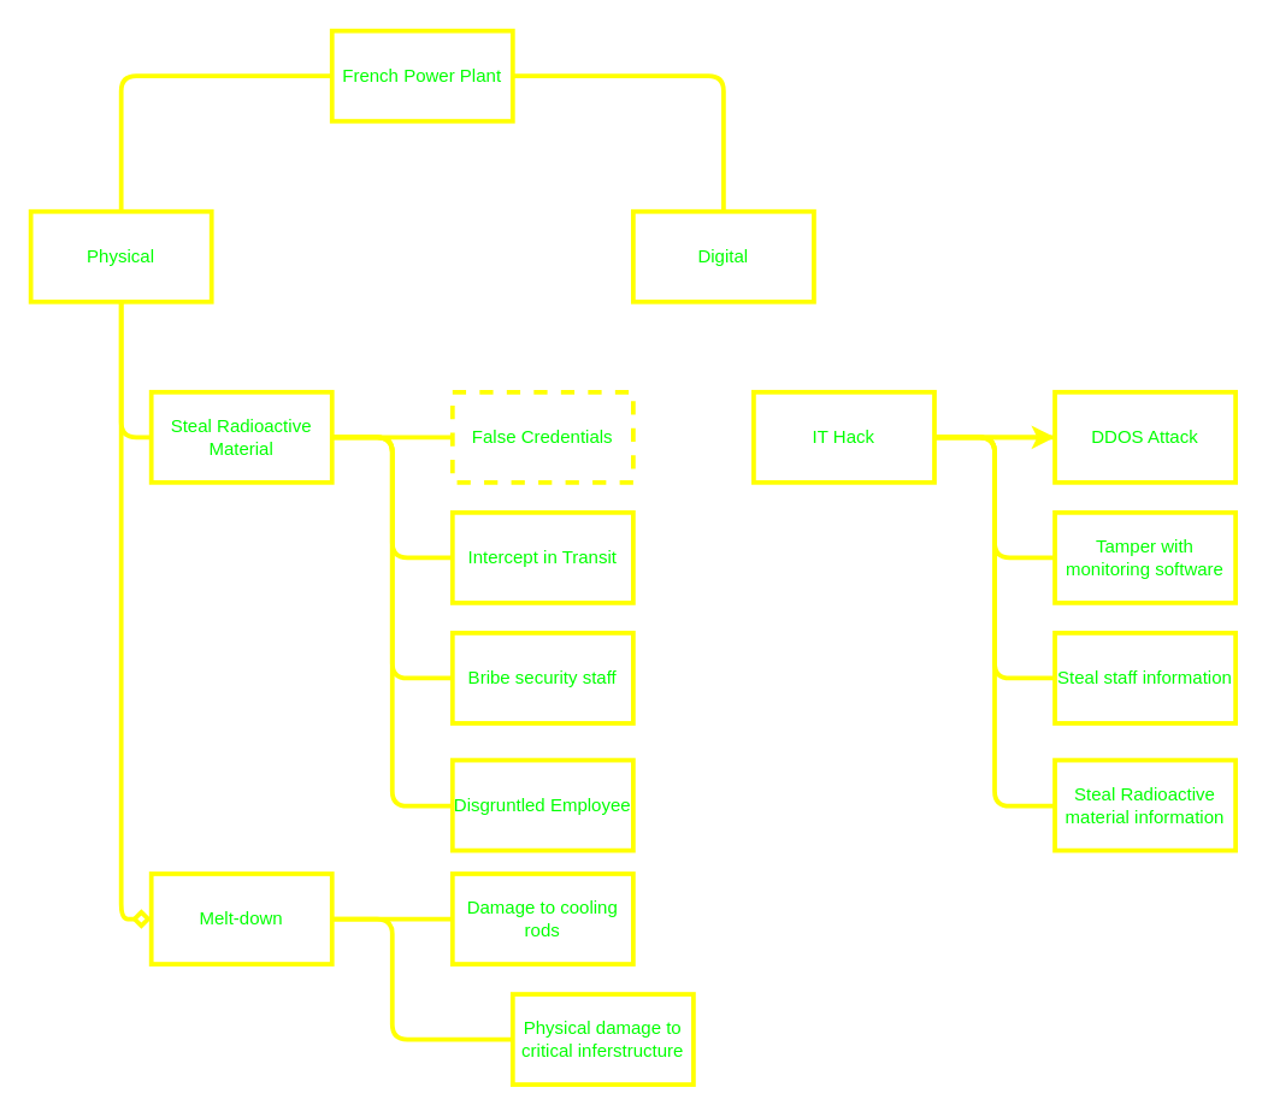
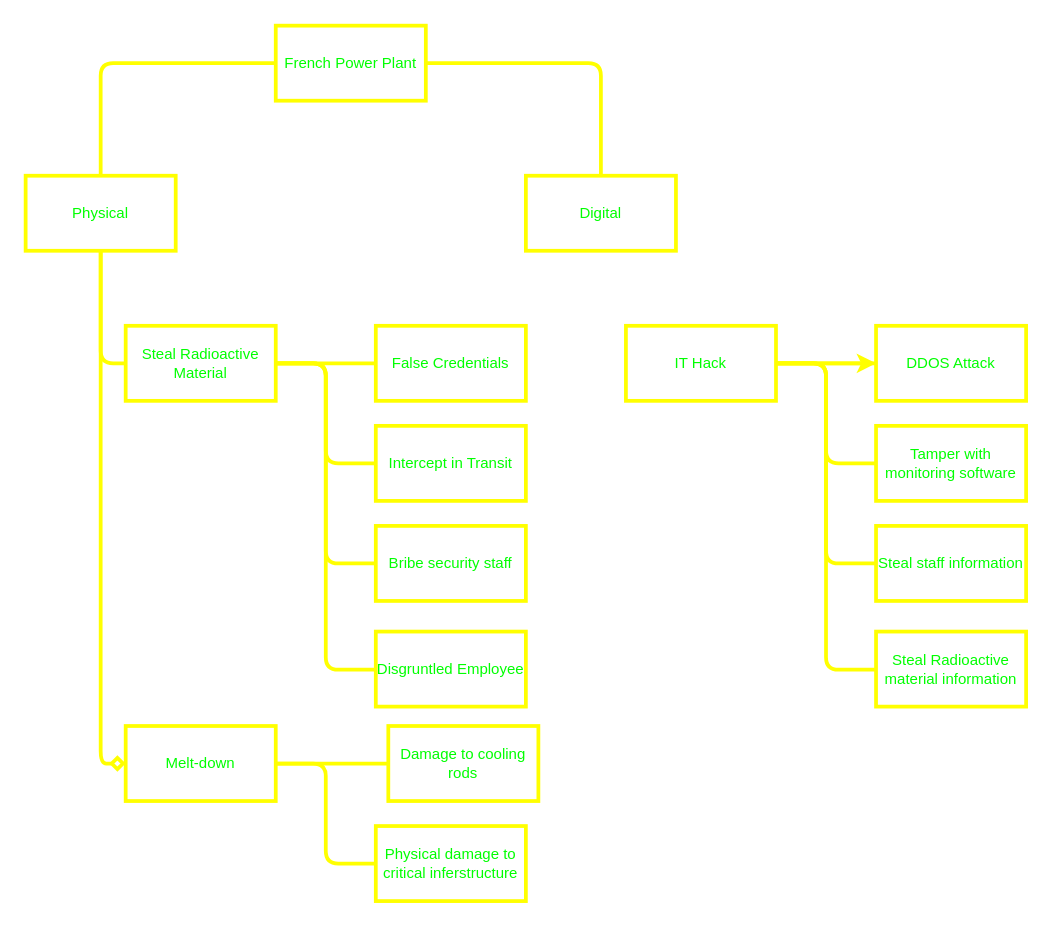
  <mxCell id="0" />
  <mxCell id="1" parent="0" />
  <mxCell id="2" value="" style="edgeStyle=orthogonalEdgeStyle;rounded=1;orthogonalLoop=1;jettySize=auto;html=1;endArrow=none;endFill=0;curved=0;strokeColor=#ffff00;fontColor=#00FF00;fillColor=#fff2cc;strokeWidth=3;" parent="1" source="4" target="7" edge="1"><mxGeometry relative="1" as="geometry" /></mxCell>
  <mxCell id="3" value="" style="edgeStyle=orthogonalEdgeStyle;rounded=1;orthogonalLoop=1;jettySize=auto;html=1;endArrow=none;endFill=0;curved=0;strokeColor=#ffff00;fontColor=#00FF00;fillColor=#fff2cc;strokeWidth=3;" parent="1" source="4" target="8" edge="1"><mxGeometry relative="1" as="geometry" /></mxCell>
  <mxCell id="4" value="French Power Plant" style="rounded=0;whiteSpace=wrap;html=1;fillColor=none;strokeColor=#ffff00;fontColor=#00FF00;strokeWidth=3;" parent="1" vertex="1"><mxGeometry x="220" y="20" width="120" height="60" as="geometry" /></mxCell>
  <mxCell id="5" value="" style="edgeStyle=orthogonalEdgeStyle;rounded=1;orthogonalLoop=1;jettySize=auto;html=1;exitX=0.5;exitY=1;exitDx=0;exitDy=0;entryX=0;entryY=0.5;entryDx=0;entryDy=0;endArrow=none;endFill=0;curved=0;strokeColor=#ffff00;fontColor=#00FF00;fillColor=#fff2cc;strokeWidth=3;" parent="1" source="7" target="13" edge="1"><mxGeometry relative="1" as="geometry" /></mxCell>
  <mxCell id="6" value="" style="edgeStyle=orthogonalEdgeStyle;rounded=1;orthogonalLoop=1;jettySize=auto;html=1;entryX=0;entryY=0.5;entryDx=0;entryDy=0;endArrow=diamond;endFill=0;curved=0;strokeColor=#ffff00;fontColor=#00FF00;fillColor=#fff2cc;strokeWidth=3;" parent="1" source="7" target="20" edge="1"><mxGeometry relative="1" as="geometry" /></mxCell>
  <mxCell id="7" value="Physical" style="rounded=0;whiteSpace=wrap;html=1;fillColor=none;strokeColor=#ffff00;fontColor=#00FF00;strokeWidth=3;" parent="1" vertex="1"><mxGeometry x="20" y="140" width="120" height="60" as="geometry" /></mxCell>
  <mxCell id="8" value="Digital" style="rounded=0;whiteSpace=wrap;html=1;fillColor=none;strokeColor=#ffff00;fontColor=#00FF00;strokeWidth=3;" parent="1" vertex="1"><mxGeometry x="420" y="140" width="120" height="60" as="geometry" /></mxCell>
  <mxCell id="9" value="" style="edgeStyle=orthogonalEdgeStyle;rounded=1;orthogonalLoop=1;jettySize=auto;html=1;endArrow=none;endFill=0;curved=0;strokeColor=#ffff00;fontColor=#00FF00;fillColor=#fff2cc;strokeWidth=3;" parent="1" source="13" target="14" edge="1"><mxGeometry relative="1" as="geometry" /></mxCell>
  <mxCell id="10" value="" style="edgeStyle=orthogonalEdgeStyle;rounded=1;orthogonalLoop=1;jettySize=auto;html=1;endArrow=none;endFill=0;curved=0;strokeColor=#ffff00;fontColor=#00FF00;fillColor=#fff2cc;strokeWidth=3;" parent="1" source="13" target="15" edge="1"><mxGeometry relative="1" as="geometry"><Array as="points"><mxPoint x="260" y="290" /><mxPoint x="260" y="370" /></Array></mxGeometry></mxCell>
  <mxCell id="11" value="" style="edgeStyle=orthogonalEdgeStyle;rounded=1;orthogonalLoop=1;jettySize=auto;html=1;endArrow=none;endFill=0;curved=0;strokeColor=#ffff00;fontColor=#00FF00;fillColor=#fff2cc;strokeWidth=3;" parent="1" source="13" target="16" edge="1"><mxGeometry relative="1" as="geometry"><Array as="points"><mxPoint x="260" y="290" /><mxPoint x="260" y="450" /></Array></mxGeometry></mxCell>
  <mxCell id="12" value="" style="edgeStyle=orthogonalEdgeStyle;rounded=1;orthogonalLoop=1;jettySize=auto;html=1;endArrow=none;endFill=0;curved=0;strokeColor=#ffff00;fontColor=#00FF00;fillColor=#fff2cc;strokeWidth=3;" parent="1" source="13" target="17" edge="1"><mxGeometry relative="1" as="geometry"><Array as="points"><mxPoint x="260" y="290" /><mxPoint x="260" y="535" /></Array></mxGeometry></mxCell>
  <mxCell id="13" value="Steal Radioactive Material" style="rounded=0;whiteSpace=wrap;html=1;fillColor=none;strokeColor=#ffff00;fontColor=#00FF00;strokeWidth=3;" parent="1" vertex="1"><mxGeometry x="100" y="260" width="120" height="60" as="geometry" /></mxCell>
- <mxCell id="14" value="False Credentials" style="rounded=0;whiteSpace=wrap;html=1;fillColor=none;strokeColor=#ffff00;fontColor=#00FF00;strokeWidth=3;dashed=1;" parent="1" vertex="1"><mxGeometry x="300" y="260" width="120" height="60" as="geometry" /></mxCell>
+ <mxCell id="14" value="False Credentials" style="rounded=0;whiteSpace=wrap;html=1;fillColor=none;strokeColor=#ffff00;fontColor=#00FF00;strokeWidth=3;" parent="1" vertex="1"><mxGeometry x="300" y="260" width="120" height="60" as="geometry" /></mxCell>
  <mxCell id="15" value="Intercept in Transit" style="rounded=0;whiteSpace=wrap;html=1;fillColor=none;strokeColor=#ffff00;fontColor=#00FF00;strokeWidth=3;" parent="1" vertex="1"><mxGeometry x="300" y="340" width="120" height="60" as="geometry" /></mxCell>
  <mxCell id="16" value="Bribe security staff" style="rounded=0;whiteSpace=wrap;html=1;fillColor=none;strokeColor=#ffff00;fontColor=#00FF00;strokeWidth=3;" parent="1" vertex="1"><mxGeometry x="300" y="420" width="120" height="60" as="geometry" /></mxCell>
  <mxCell id="17" value="Disgruntled Employee" style="rounded=0;whiteSpace=wrap;html=1;fillColor=none;strokeColor=#ffff00;fontColor=#00FF00;strokeWidth=3;" parent="1" vertex="1"><mxGeometry x="300" y="504.5" width="120" height="60" as="geometry" /></mxCell>
  <mxCell id="18" value="" style="edgeStyle=orthogonalEdgeStyle;rounded=1;orthogonalLoop=1;jettySize=auto;html=1;endArrow=none;endFill=0;curved=0;strokeColor=#ffff00;fontColor=#00FF00;fillColor=#fff2cc;strokeWidth=3;" parent="1" source="20" target="21" edge="1"><mxGeometry relative="1" as="geometry" /></mxCell>
  <mxCell id="19" value="" style="edgeStyle=orthogonalEdgeStyle;rounded=1;orthogonalLoop=1;jettySize=auto;html=1;endArrow=none;endFill=0;curved=0;strokeColor=#ffff00;fontColor=#00FF00;fillColor=#fff2cc;strokeWidth=3;" parent="1" source="20" target="22" edge="1"><mxGeometry relative="1" as="geometry"><Array as="points"><mxPoint x="260" y="610" /><mxPoint x="260" y="690" /></Array></mxGeometry></mxCell>
  <mxCell id="20" value="Melt-down" style="rounded=0;whiteSpace=wrap;html=1;fillColor=none;strokeColor=#ffff00;fontColor=#00FF00;strokeWidth=3;" parent="1" vertex="1"><mxGeometry x="100" y="580" width="120" height="60" as="geometry" /></mxCell>
- <mxCell id="21" value="Damage to cooling rods" style="rounded=0;whiteSpace=wrap;html=1;fillColor=none;strokeColor=#ffff00;fontColor=#00FF00;strokeWidth=3;" parent="1" vertex="1"><mxGeometry x="300" y="580" width="120" height="60" as="geometry" /></mxCell>
- <mxCell id="22" value="Physical damage to critical inferstructure" style="rounded=0;whiteSpace=wrap;html=1;fillColor=none;strokeColor=#ffff00;fontColor=#00FF00;strokeWidth=3;" parent="1" vertex="1"><mxGeometry x="340" y="660" width="120" height="60" as="geometry" /></mxCell>
+ <mxCell id="21" value="Damage to cooling rods" style="rounded=0;whiteSpace=wrap;html=1;fillColor=none;strokeColor=#ffff00;fontColor=#00FF00;strokeWidth=3;" parent="1" vertex="1"><mxGeometry x="310" y="580" width="120" height="60" as="geometry" /></mxCell>
+ <mxCell id="22" value="Physical damage to critical inferstructure" style="rounded=0;whiteSpace=wrap;html=1;fillColor=none;strokeColor=#ffff00;fontColor=#00FF00;strokeWidth=3;" parent="1" vertex="1"><mxGeometry x="300" y="660" width="120" height="60" as="geometry" /></mxCell>
  <mxCell id="23" value="" style="edgeStyle=orthogonalEdgeStyle;rounded=0;orthogonalLoop=1;jettySize=auto;html=1;fontColor=#00FF00;fillColor=#fff2cc;strokeColor=#ffff00;strokeWidth=3;" parent="1" source="28" target="29" edge="1"><mxGeometry relative="1" as="geometry" /></mxCell>
  <mxCell id="24" value="" style="edgeStyle=orthogonalEdgeStyle;rounded=1;orthogonalLoop=1;jettySize=auto;html=1;endArrow=none;endFill=0;curved=0;strokeColor=#ffff00;fontColor=#00FF00;fillColor=#fff2cc;strokeWidth=3;" parent="1" source="28" target="29" edge="1"><mxGeometry relative="1" as="geometry" /></mxCell>
  <mxCell id="25" value="" style="edgeStyle=orthogonalEdgeStyle;rounded=1;orthogonalLoop=1;jettySize=auto;html=1;endArrow=none;endFill=0;curved=0;strokeColor=#ffff00;fontColor=#00FF00;fillColor=#fff2cc;strokeWidth=3;" parent="1" source="28" target="30" edge="1"><mxGeometry relative="1" as="geometry"><Array as="points"><mxPoint x="660" y="290" /><mxPoint x="660" y="370" /></Array></mxGeometry></mxCell>
  <mxCell id="26" value="" style="edgeStyle=orthogonalEdgeStyle;rounded=1;orthogonalLoop=1;jettySize=auto;html=1;endArrow=none;endFill=0;curved=0;strokeColor=#ffff00;fontColor=#00FF00;fillColor=#fff2cc;strokeWidth=3;" parent="1" source="28" target="31" edge="1"><mxGeometry relative="1" as="geometry"><Array as="points"><mxPoint x="660" y="290" /><mxPoint x="660" y="450" /></Array></mxGeometry></mxCell>
  <mxCell id="27" value="" style="edgeStyle=orthogonalEdgeStyle;rounded=1;orthogonalLoop=1;jettySize=auto;html=1;endArrow=none;endFill=0;curved=0;strokeColor=#ffff00;fontColor=#00FF00;fillColor=#fff2cc;strokeWidth=3;" parent="1" source="28" target="32" edge="1"><mxGeometry relative="1" as="geometry"><Array as="points"><mxPoint x="660" y="290" /><mxPoint x="660" y="535" /></Array></mxGeometry></mxCell>
  <mxCell id="28" value="IT Hack" style="rounded=0;whiteSpace=wrap;html=1;fillColor=none;strokeColor=#ffff00;fontColor=#00FF00;strokeWidth=3;" parent="1" vertex="1"><mxGeometry x="500" y="260" width="120" height="60" as="geometry" /></mxCell>
  <mxCell id="29" value="DDOS Attack" style="rounded=0;whiteSpace=wrap;html=1;fillColor=none;strokeColor=#ffff00;fontColor=#00FF00;strokeWidth=3;" parent="1" vertex="1"><mxGeometry x="700" y="260" width="120" height="60" as="geometry" /></mxCell>
  <mxCell id="30" value="Tamper with monitoring software" style="rounded=0;whiteSpace=wrap;html=1;fillColor=none;strokeColor=#ffff00;fontColor=#00FF00;strokeWidth=3;" parent="1" vertex="1"><mxGeometry x="700" y="340" width="120" height="60" as="geometry" /></mxCell>
  <mxCell id="31" value="Steal staff information" style="rounded=0;whiteSpace=wrap;html=1;fillColor=none;strokeColor=#ffff00;fontColor=#00FF00;strokeWidth=3;" parent="1" vertex="1"><mxGeometry x="700" y="420" width="120" height="60" as="geometry" /></mxCell>
  <mxCell id="32" value="Steal Radioactive material information" style="rounded=0;whiteSpace=wrap;html=1;fillColor=none;strokeColor=#ffff00;fontColor=#00FF00;strokeWidth=3;" parent="1" vertex="1"><mxGeometry x="700" y="504.5" width="120" height="60" as="geometry" /></mxCell>
